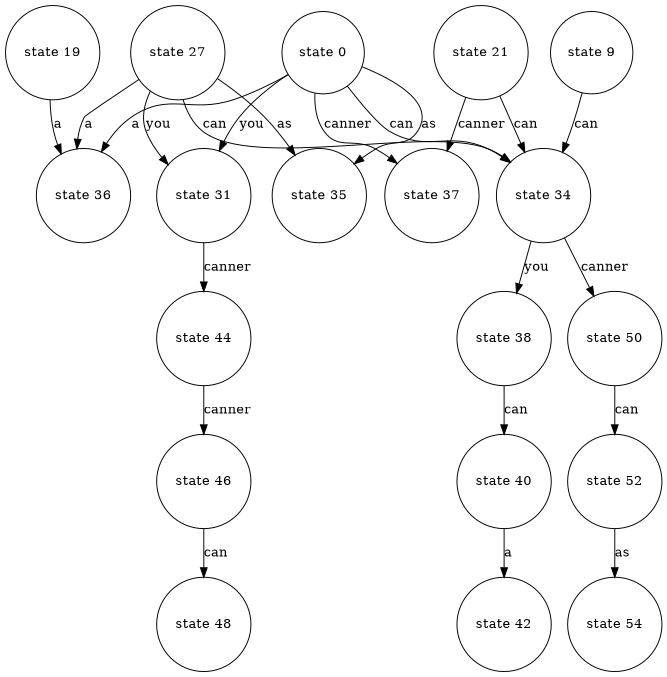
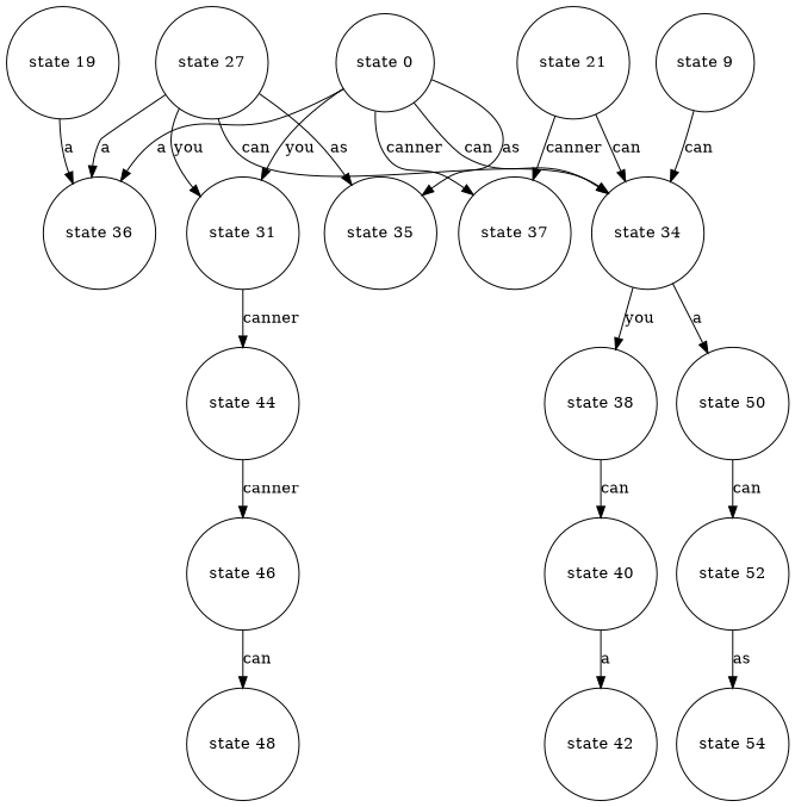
  digraph {
    node [ordering=out shape=circle]
    "state 19"
    "state 36"
    "state 44"
    "state 46"
    "state 48"
    "state 31"
    "state 21"
    "state 37"
    "state 34"
    "state 38"
    "state 50"
    "state 40"
    "state 52"
    "state 42"
    "state 9"
    "state 27"
    "state 35"
    "state 54"
    "state 0"
    "state 19" -> "state 36" [label=a]
    "state 44" -> "state 46" [label=canner]
    "state 46" -> "state 48" [label=can]
    "state 31" -> "state 44" [label=canner]
    "state 21" -> "state 37" [label=canner]
    "state 21" -> "state 34" [label=can]
    "state 34" -> "state 38" [label=you]
-   "state 34" -> "state 50" [label=canner]
+   "state 34" -> "state 50" [label=a]
    "state 38" -> "state 40" [label=can]
    "state 50" -> "state 52" [label=can]
    "state 40" -> "state 42" [label=a]
    "state 52" -> "state 54" [label=as]
    "state 9" -> "state 34" [label=can]
    "state 27" -> "state 36" [label=a]
    "state 27" -> "state 31" [label=you]
    "state 27" -> "state 34" [label=can]
    "state 27" -> "state 35" [label=as]
    "state 0" -> "state 36" [label=a]
    "state 0" -> "state 31" [label=you]
    "state 0" -> "state 37" [label=canner]
    "state 0" -> "state 34" [label=can]
    "state 0" -> "state 35" [label=as]
  }
